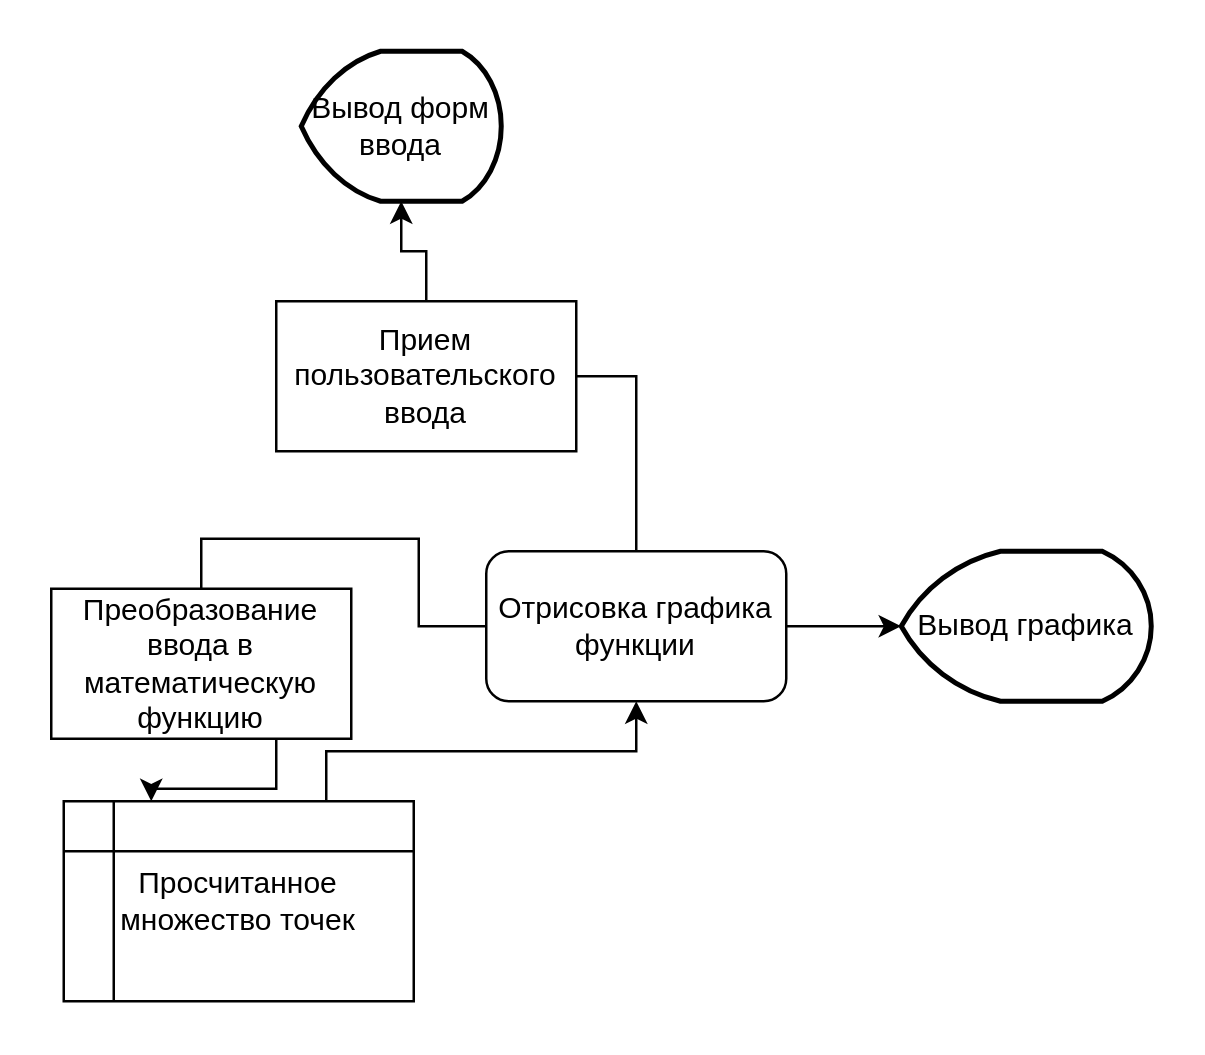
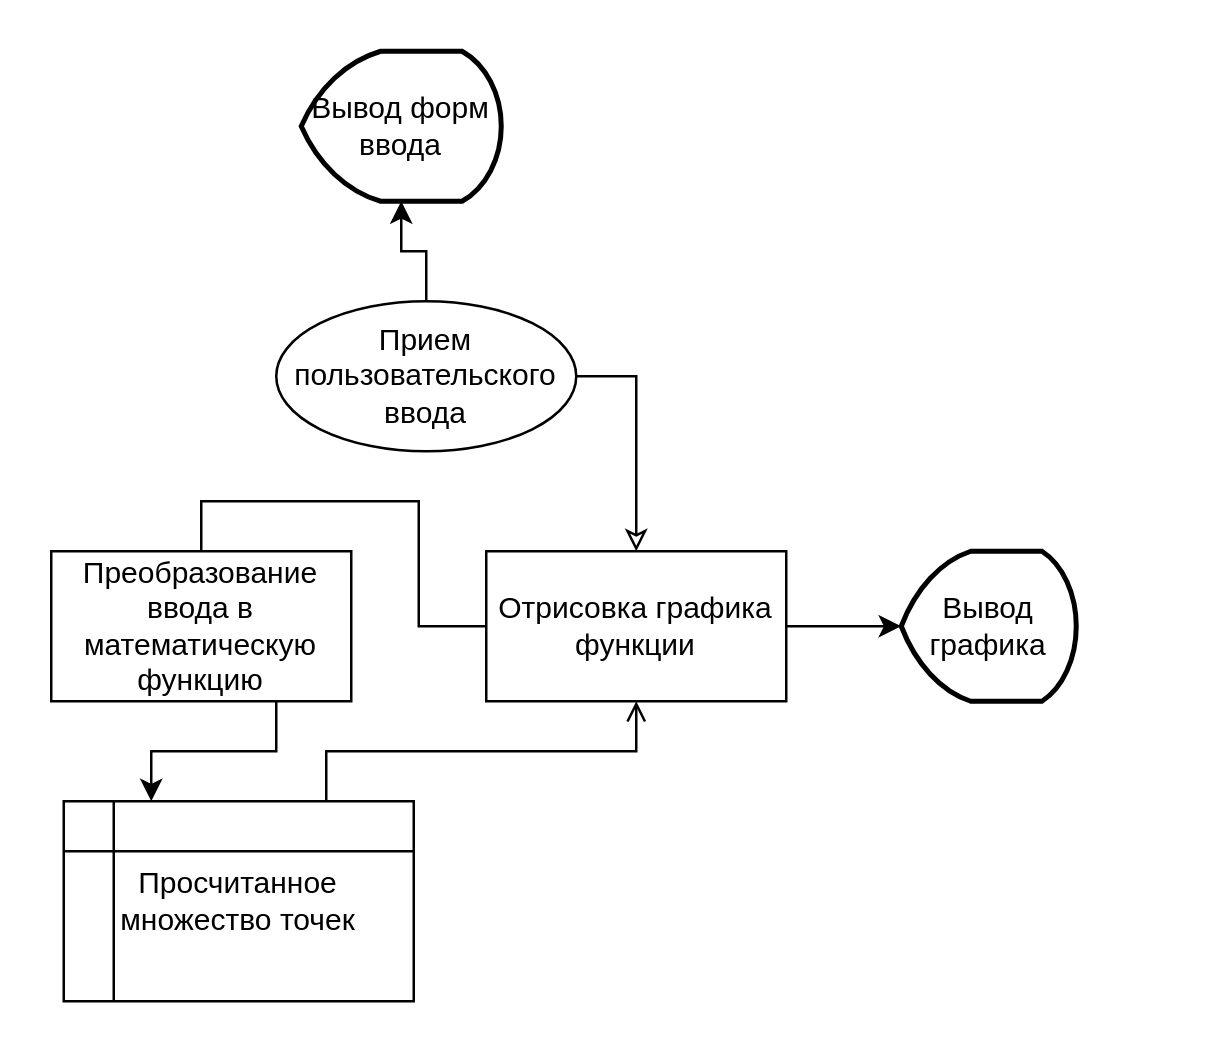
  <mxCell id="0" />
  <mxCell id="1" parent="0" />
- <mxCell id="2" style="edgeStyle=orthogonalEdgeStyle;rounded=0;orthogonalLoop=1;jettySize=auto;html=1;exitX=1;exitY=0.5;exitDx=0;exitDy=0;entryX=0.5;entryY=0;entryDx=0;entryDy=0;endArrow=none;endFill=0;" edge="1" parent="1" source="3" target="7"><mxGeometry relative="1" as="geometry" /></mxCell>
- <mxCell id="3" value="Прием пользовательского ввода" style="rounded=0;whiteSpace=wrap;html=1;" vertex="1" parent="1"><mxGeometry x="110" y="120" width="120" height="60" as="geometry" /></mxCell>
+ <mxCell id="2" style="edgeStyle=orthogonalEdgeStyle;rounded=0;orthogonalLoop=1;jettySize=auto;html=1;exitX=1;exitY=0.5;exitDx=0;exitDy=0;entryX=0.5;entryY=0;entryDx=0;entryDy=0;endArrow=classic;endFill=0;" edge="1" parent="1" source="3" target="7"><mxGeometry relative="1" as="geometry" /></mxCell>
+ <mxCell id="3" value="Прием пользовательского ввода" style="ellipse;whiteSpace=wrap;html=1;" vertex="1" parent="1"><mxGeometry x="110" y="120" width="120" height="60" as="geometry" /></mxCell>
  <mxCell id="4" style="edgeStyle=orthogonalEdgeStyle;rounded=0;orthogonalLoop=1;jettySize=auto;html=1;exitX=0.5;exitY=0;exitDx=0;exitDy=0;endArrow=none;endFill=0;" edge="1" parent="1" source="6" target="7"><mxGeometry relative="1" as="geometry" /></mxCell>
  <mxCell id="5" style="edgeStyle=orthogonalEdgeStyle;rounded=0;orthogonalLoop=1;jettySize=auto;html=1;exitX=0.75;exitY=1;exitDx=0;exitDy=0;entryX=0.25;entryY=0;entryDx=0;entryDy=0;" edge="1" parent="1" source="6" target="9"><mxGeometry relative="1" as="geometry" /></mxCell>
- <mxCell id="6" value="Преобразование ввода в математическую функцию" style="rounded=0;whiteSpace=wrap;html=1;" vertex="1" parent="1"><mxGeometry x="20" y="235" width="120" height="60" as="geometry" /></mxCell>
- <mxCell id="7" value="Отрисовка графика функции" style="whiteSpace=wrap;html=1;rounded=1;" vertex="1" parent="1"><mxGeometry x="194" y="220" width="120" height="60" as="geometry" /></mxCell>
- <mxCell id="8" style="edgeStyle=orthogonalEdgeStyle;rounded=0;orthogonalLoop=1;jettySize=auto;html=1;exitX=0.75;exitY=0;exitDx=0;exitDy=0;entryX=0.5;entryY=1;entryDx=0;entryDy=0;" edge="1" parent="1" source="9" target="7"><mxGeometry relative="1" as="geometry" /></mxCell>
+ <mxCell id="6" value="Преобразование ввода в математическую функцию" style="rounded=0;whiteSpace=wrap;html=1;" vertex="1" parent="1"><mxGeometry x="20" y="220" width="120" height="60" as="geometry" /></mxCell>
+ <mxCell id="7" value="Отрисовка графика функции" style="rounded=0;whiteSpace=wrap;html=1;" vertex="1" parent="1"><mxGeometry x="194" y="220" width="120" height="60" as="geometry" /></mxCell>
+ <mxCell id="8" style="edgeStyle=orthogonalEdgeStyle;rounded=0;orthogonalLoop=1;jettySize=auto;html=1;exitX=0.75;exitY=0;exitDx=0;exitDy=0;entryX=0.5;entryY=1;entryDx=0;entryDy=0;endArrow=open;" edge="1" parent="1" source="9" target="7"><mxGeometry relative="1" as="geometry" /></mxCell>
  <mxCell id="9" value="Просчитанное множество точек" style="shape=internalStorage;whiteSpace=wrap;html=1;backgroundOutline=1;" vertex="1" parent="1"><mxGeometry x="25" y="320" width="140" height="80" as="geometry" /></mxCell>
  <mxCell id="10" value="Вывод форм ввода" style="strokeWidth=2;html=1;shape=mxgraph.flowchart.display;whiteSpace=wrap;" vertex="1" parent="1"><mxGeometry x="120" y="20" width="80" height="60" as="geometry" /></mxCell>
  <mxCell id="11" style="edgeStyle=orthogonalEdgeStyle;rounded=0;orthogonalLoop=1;jettySize=auto;html=1;exitX=0.5;exitY=0;exitDx=0;exitDy=0;entryX=0.5;entryY=1;entryDx=0;entryDy=0;entryPerimeter=0;" edge="1" parent="1" source="3" target="10"><mxGeometry relative="1" as="geometry" /></mxCell>
- <mxCell id="12" value="Вывод графика" style="strokeWidth=2;html=1;shape=mxgraph.flowchart.display;whiteSpace=wrap;" vertex="1" parent="1"><mxGeometry x="360" y="220" width="100" height="60" as="geometry" /></mxCell>
+ <mxCell id="12" value="Вывод графика" style="strokeWidth=2;html=1;shape=mxgraph.flowchart.display;whiteSpace=wrap;" vertex="1" parent="1"><mxGeometry x="360" y="220" width="70" height="60" as="geometry" /></mxCell>
  <mxCell id="13" style="edgeStyle=orthogonalEdgeStyle;rounded=0;orthogonalLoop=1;jettySize=auto;html=1;exitX=1;exitY=0.5;exitDx=0;exitDy=0;entryX=0;entryY=0.5;entryDx=0;entryDy=0;entryPerimeter=0;" edge="1" parent="1" source="7" target="12"><mxGeometry relative="1" as="geometry" /></mxCell>
